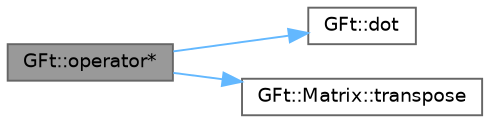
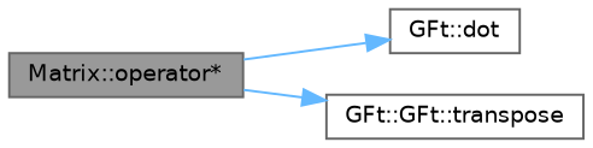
  digraph {
    fontname="DejaVu Sans"
    rankdir=LR
    node [color=grey40 fillcolor=white fontname="DejaVu Sans" fontsize=10 shape=box style=filled]
    edge [color=steelblue1 fontname="DejaVu Sans" fontsize=10 labelfontname=Helvetica labelfontsize=10 style=solid]
-   n1 [color=gray40 fillcolor=grey60 fontcolor=black height=0.2 label="GFt::operator*" width=0.4]
+   n1 [color=gray40 fillcolor=grey60 fontcolor=black height=0.2 label="Matrix::operator*" width=0.4]
    n2 [height=0.2 label="GFt::dot" width=0.4]
-   n3 [height=0.2 label="GFt::Matrix::transpose" width=0.4]
+   n3 [height=0.2 label="GFt::GFt::transpose" width=0.4]
    n1 -> n2
    n1 -> n3
  }
